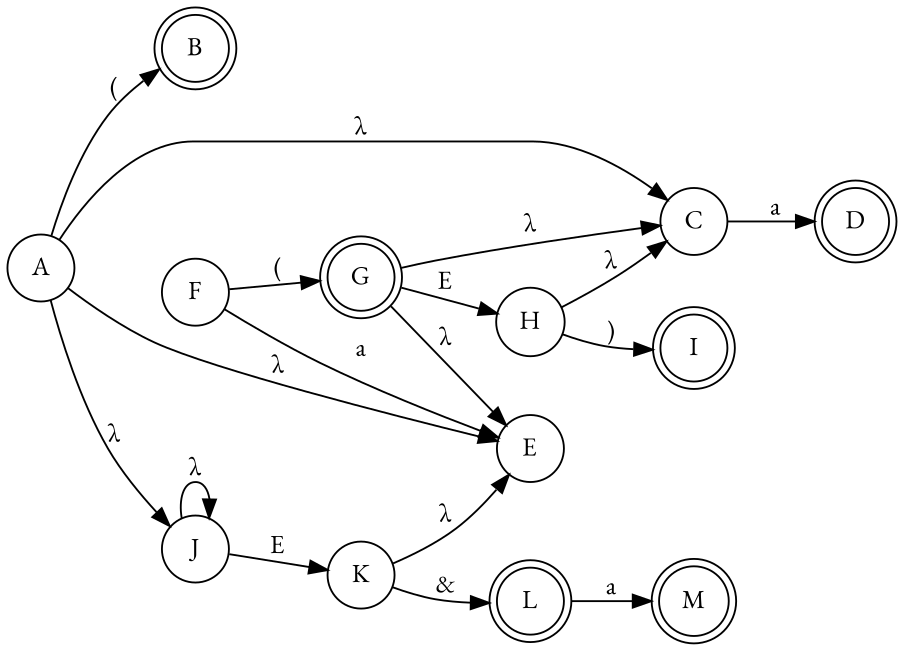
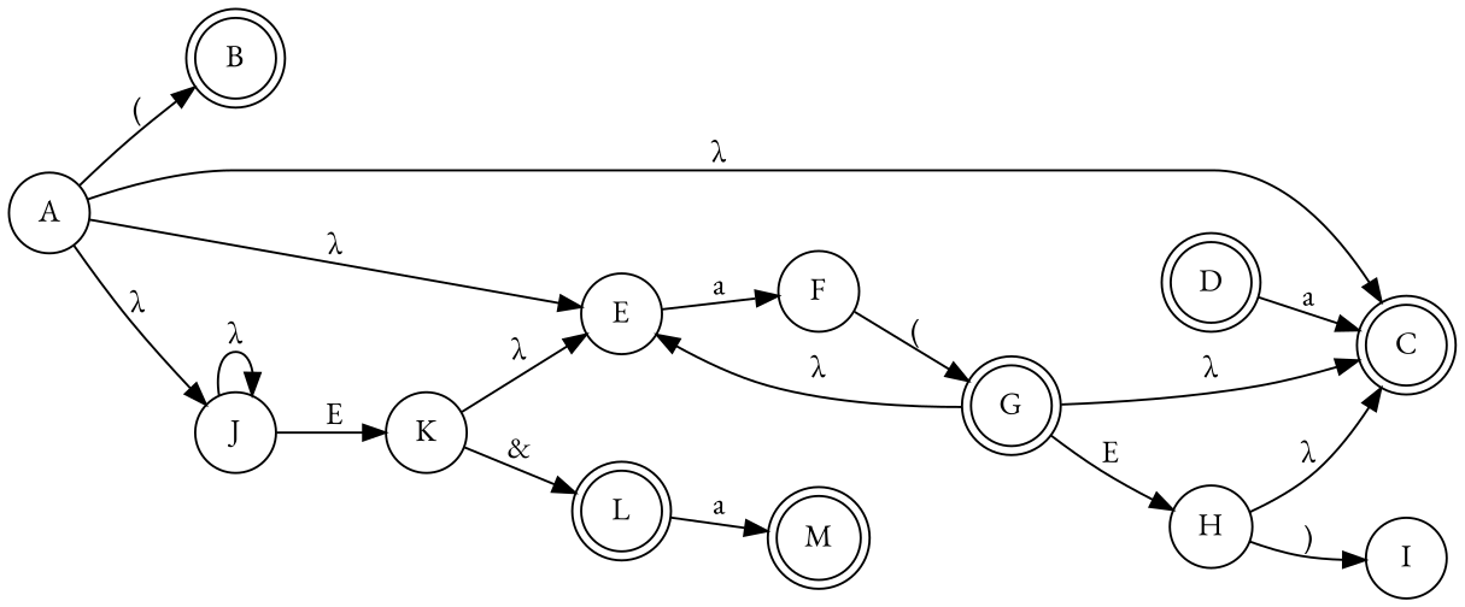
  digraph {
    fontname="EB Garamond"
    rankdir=LR
    node [fontname="EB Garamond" shape=circle]
    edge [fontname="EB Garamond"]
    n1 [label=A]
    n2 [label=B shape=doublecircle]
-   n3 [label=C]
+   n3 [label=C shape=doublecircle]
    n4 [label=E]
    n5 [label=J]
    n6 [label=D shape=doublecircle]
    n7 [label=F]
    n8 [label=K]
    n9 [label=G shape=doublecircle]
    n10 [label=H]
-   n11 [label=I shape=doublecircle]
+   n11 [label=I]
    n12 [label=L shape=doublecircle]
    n13 [label=M shape=doublecircle]
    n1 -> n2 [label="("]
    n1 -> n3 [label="&#955;"]
    n1 -> n4 [label="&#955;"]
    n1 -> n5 [label="&#955;"]
-   n3 -> n6 [label=a]
-   n7 -> n4 [label=a]
+   n6 -> n3 [label=a]
+   n4 -> n7 [label=a]
    n5 -> n5 [label="&#955;"]
    n5 -> n8 [label=E]
    n7 -> n9 [label="("]
    n8 -> n4 [label="&#955;"]
    n8 -> n12 [label="&"]
    n9 -> n3 [label="&#955;"]
    n9 -> n4 [label="&#955;"]
    n9 -> n10 [label=E]
    n10 -> n3 [label="&#955;"]
    n10 -> n11 [label=")"]
    n12 -> n13 [label=a]
  }
